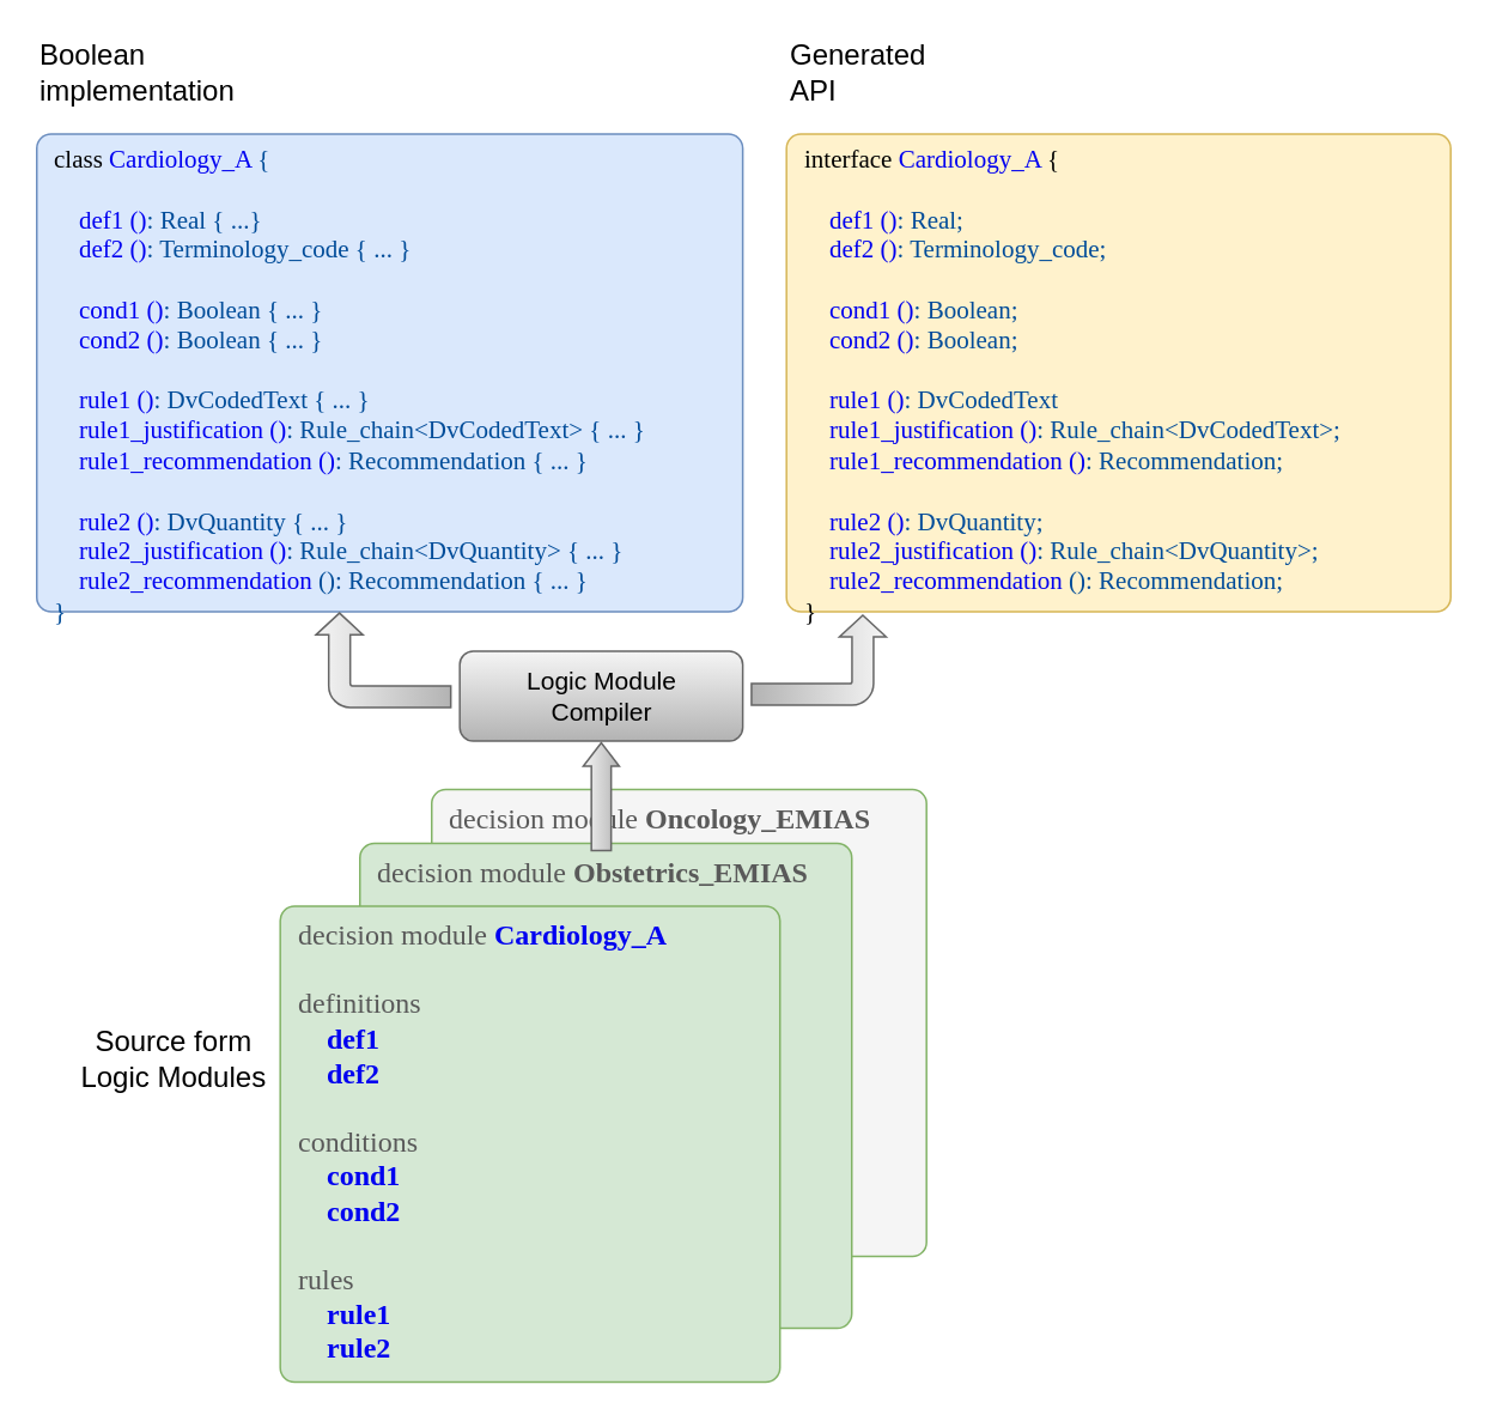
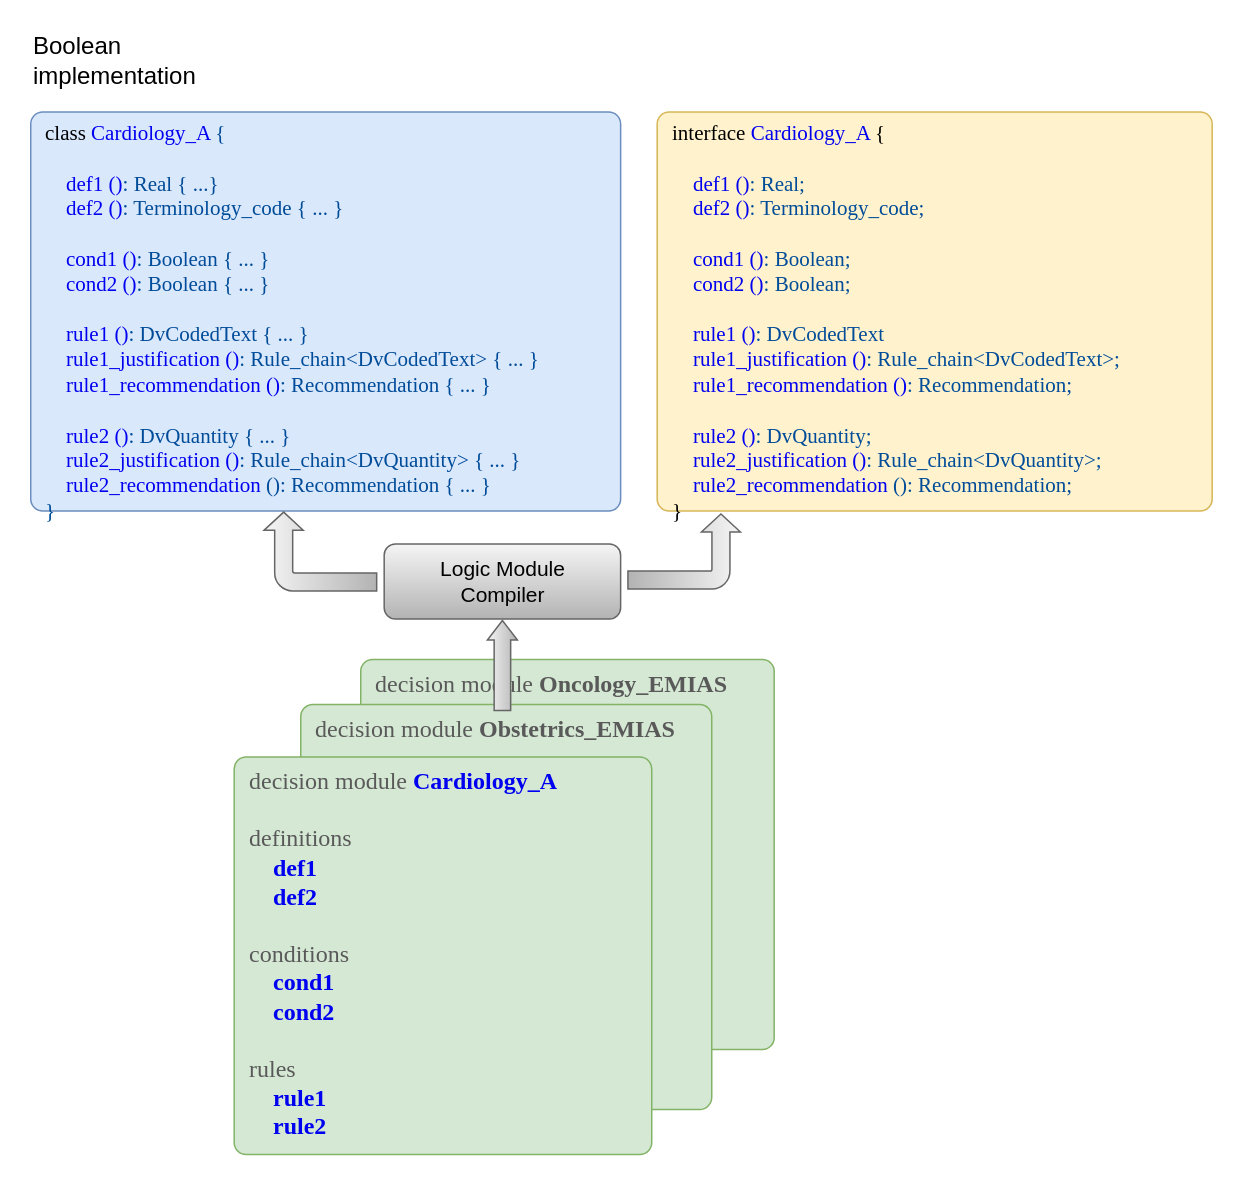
  <mxCell id="0" />
  <mxCell id="1" parent="0" />
- <mxCell id="2" value="&lt;div style=&quot;text-align: center ; font-size: 16px&quot;&gt;decision module&amp;nbsp;&lt;b style=&quot;font-size: 16px&quot;&gt;&lt;font style=&quot;font-size: 16px&quot;&gt;Oncology_EMIAS&lt;/font&gt;&lt;/b&gt;&lt;/div&gt;&lt;font style=&quot;font-size: 16px&quot;&gt;&lt;div style=&quot;text-align: center ; font-size: 16px&quot;&gt;&lt;span style=&quot;font-size: 16px&quot;&gt;&amp;nbsp; &amp;nbsp; &amp;nbsp; &amp;nbsp; &amp;nbsp;&lt;/span&gt;&lt;span style=&quot;font-size: 16px&quot;&gt;&amp;nbsp; &amp;nbsp; &amp;nbsp; &amp;nbsp;&lt;/span&gt;&lt;/div&gt;&lt;/font&gt;" style="rounded=1;whiteSpace=wrap;html=1;fontSize=16;arcSize=3;verticalAlign=top;fillColor=#f5f5f5;strokeColor=#82b366;align=left;spacingLeft=8;fontFamily=Tahoma;fontColor=#595959;" parent="1" vertex="1"><mxGeometry x="240" y="439" width="275.62" height="260" as="geometry" /></mxCell>
+ <mxCell id="2" value="&lt;div style=&quot;text-align: center ; font-size: 16px&quot;&gt;decision module&amp;nbsp;&lt;b style=&quot;font-size: 16px&quot;&gt;&lt;font style=&quot;font-size: 16px&quot;&gt;Oncology_EMIAS&lt;/font&gt;&lt;/b&gt;&lt;/div&gt;&lt;font style=&quot;font-size: 16px&quot;&gt;&lt;div style=&quot;text-align: center ; font-size: 16px&quot;&gt;&lt;span style=&quot;font-size: 16px&quot;&gt;&amp;nbsp; &amp;nbsp; &amp;nbsp; &amp;nbsp; &amp;nbsp;&lt;/span&gt;&lt;span style=&quot;font-size: 16px&quot;&gt;&amp;nbsp; &amp;nbsp; &amp;nbsp; &amp;nbsp;&lt;/span&gt;&lt;/div&gt;&lt;/font&gt;" style="rounded=1;whiteSpace=wrap;html=1;fontSize=16;arcSize=3;verticalAlign=top;fillColor=#d5e8d4;strokeColor=#82b366;align=left;spacingLeft=8;fontFamily=Tahoma;fontColor=#595959;" parent="1" vertex="1"><mxGeometry x="240" y="439" width="275.62" height="260" as="geometry" /></mxCell>
  <mxCell id="3" value="&lt;div style=&quot;text-align: center ; font-size: 16px&quot;&gt;decision module&amp;nbsp;&lt;b style=&quot;font-size: 16px&quot;&gt;&lt;font style=&quot;font-size: 16px&quot;&gt;Obstetrics_EMIAS&lt;/font&gt;&lt;/b&gt;&lt;/div&gt;&lt;font style=&quot;font-size: 16px&quot;&gt;&lt;div style=&quot;text-align: center ; font-size: 16px&quot;&gt;&lt;span style=&quot;font-size: 16px&quot;&gt;&amp;nbsp; &amp;nbsp; &amp;nbsp; &amp;nbsp; &amp;nbsp;&lt;/span&gt;&lt;span style=&quot;font-size: 16px&quot;&gt;&amp;nbsp; &amp;nbsp; &amp;nbsp; &amp;nbsp;&lt;/span&gt;&lt;/div&gt;&lt;/font&gt;" style="rounded=1;whiteSpace=wrap;html=1;fontSize=16;arcSize=3;verticalAlign=top;fillColor=#d5e8d4;strokeColor=#82b366;align=left;spacingLeft=8;fontFamily=Tahoma;fontColor=#595959;" parent="1" vertex="1"><mxGeometry x="200" y="469" width="273.99" height="270" as="geometry" /></mxCell>
  <mxCell id="4" value="&lt;div style=&quot;font-size: 16px&quot;&gt;decision module&amp;nbsp;&lt;b style=&quot;font-size: 16px&quot;&gt;&lt;font style=&quot;font-size: 16px&quot; color=&quot;#0000f0&quot;&gt;Cardiology_A&lt;/font&gt;&lt;/b&gt;&lt;/div&gt;&lt;div style=&quot;font-size: 16px&quot;&gt;&lt;b style=&quot;font-size: 16px&quot;&gt;&lt;font style=&quot;font-size: 16px&quot;&gt;&lt;br&gt;&lt;/font&gt;&lt;/b&gt;&lt;/div&gt;&lt;div&gt;definitions&lt;/div&gt;&lt;div&gt;&lt;b&gt;&amp;nbsp; &amp;nbsp;&amp;nbsp;&lt;font color=&quot;#0000f0&quot;&gt;def1&lt;/font&gt;&lt;/b&gt;&lt;/div&gt;&lt;div&gt;&lt;b&gt;&amp;nbsp; &amp;nbsp;&amp;nbsp;&lt;font color=&quot;#0000f0&quot;&gt;def2&lt;/font&gt;&lt;/b&gt;&lt;/div&gt;&lt;div&gt;&lt;b&gt;&lt;br&gt;&lt;/b&gt;&lt;/div&gt;&lt;div style=&quot;font-size: 16px&quot;&gt;&lt;span style=&quot;font-size: 16px&quot;&gt;&lt;font style=&quot;font-size: 16px&quot;&gt;conditions&lt;/font&gt;&lt;/span&gt;&lt;/div&gt;&lt;div style=&quot;font-size: 16px&quot;&gt;&lt;b style=&quot;font-size: 16px&quot;&gt;&lt;font style=&quot;font-size: 16px&quot;&gt;&amp;nbsp; &amp;nbsp; &lt;font color=&quot;#0000f0&quot;&gt;cond1&lt;/font&gt;&lt;/font&gt;&lt;/b&gt;&lt;/div&gt;&lt;div style=&quot;font-size: 16px&quot;&gt;&lt;b style=&quot;font-size: 16px&quot;&gt;&lt;font style=&quot;font-size: 16px&quot;&gt;&amp;nbsp; &amp;nbsp; &lt;font color=&quot;#0000f0&quot;&gt;cond2&lt;/font&gt;&lt;/font&gt;&lt;/b&gt;&lt;/div&gt;&lt;div style=&quot;font-size: 16px&quot;&gt;&lt;b style=&quot;font-size: 16px&quot;&gt;&lt;font style=&quot;font-size: 16px&quot;&gt;&lt;br&gt;&lt;/font&gt;&lt;/b&gt;&lt;/div&gt;&lt;div style=&quot;font-size: 16px&quot;&gt;&lt;span style=&quot;font-size: 16px&quot;&gt;&lt;font style=&quot;font-size: 16px&quot;&gt;rules&lt;/font&gt;&lt;/span&gt;&lt;/div&gt;&lt;div style=&quot;font-size: 16px&quot;&gt;&lt;b style=&quot;font-size: 16px&quot;&gt;&lt;font style=&quot;font-size: 16px&quot;&gt;&amp;nbsp; &amp;nbsp; &lt;font color=&quot;#0000f0&quot;&gt;rule1&lt;/font&gt;&lt;/font&gt;&lt;/b&gt;&lt;/div&gt;&lt;div style=&quot;font-size: 16px&quot;&gt;&lt;b style=&quot;font-size: 16px&quot;&gt;&lt;font style=&quot;font-size: 16px&quot;&gt;&amp;nbsp; &amp;nbsp; &lt;font color=&quot;#0000f0&quot;&gt;rule2&lt;/font&gt;&lt;/font&gt;&lt;/b&gt;&lt;/div&gt;" style="rounded=1;whiteSpace=wrap;html=1;fontSize=16;arcSize=3;verticalAlign=top;fillColor=#d5e8d4;strokeColor=#82b366;align=left;spacingLeft=8;fontFamily=Tahoma;fontColor=#595959;" parent="1" vertex="1"><mxGeometry x="155.62" y="504" width="278.37" height="265" as="geometry" /></mxCell>
- <mxCell id="5" value="Source form&lt;br&gt;Logic Modules" style="text;html=1;align=center;verticalAlign=middle;resizable=0;points=[];autosize=1;fontColor=#000000;fontSize=16;" parent="1" vertex="1"><mxGeometry x="35.62" y="569" width="120" height="40" as="geometry" /></mxCell>
  <mxCell id="6" value="&lt;div style=&quot;font-size: 14px&quot;&gt;&lt;font color=&quot;#000000&quot;&gt;class&lt;/font&gt;&lt;font color=&quot;#004c99&quot;&gt;&amp;nbsp;&lt;/font&gt;&lt;span style=&quot;font-size: 14px&quot;&gt;&lt;font style=&quot;font-size: 14px&quot;&gt;&lt;font color=&quot;#0000f0&quot;&gt;Cardiology_A&lt;/font&gt;&lt;font color=&quot;#004c99&quot;&gt; {&lt;/font&gt;&lt;/font&gt;&lt;/span&gt;&lt;/div&gt;&lt;div style=&quot;font-size: 14px&quot;&gt;&lt;span style=&quot;font-size: 14px&quot;&gt;&lt;font style=&quot;font-size: 14px&quot; color=&quot;#004c99&quot;&gt;&lt;br style=&quot;font-size: 14px&quot;&gt;&lt;/font&gt;&lt;/span&gt;&lt;/div&gt;&lt;div&gt;&lt;font color=&quot;#004c99&quot;&gt;&amp;nbsp; &amp;nbsp;&amp;nbsp;&lt;/font&gt;&lt;font color=&quot;#0000f0&quot;&gt;def1 ()&lt;/font&gt;&lt;font color=&quot;#004c99&quot;&gt;: Real { ...}&lt;/font&gt;&lt;br&gt;&lt;/div&gt;&lt;div&gt;&lt;font color=&quot;#004c99&quot;&gt;&amp;nbsp; &amp;nbsp;&amp;nbsp;&lt;/font&gt;&lt;font color=&quot;#0000f0&quot;&gt;def2 ()&lt;/font&gt;&lt;font color=&quot;#004c99&quot;&gt;: Terminology_code { ... }&lt;/font&gt;&lt;/div&gt;&lt;div style=&quot;font-size: 14px&quot;&gt;&lt;span style=&quot;font-size: 14px&quot;&gt;&lt;font color=&quot;#004c99&quot;&gt;&lt;br&gt;&lt;/font&gt;&lt;/span&gt;&lt;/div&gt;&lt;div style=&quot;font-size: 14px&quot;&gt;&lt;span style=&quot;font-size: 14px&quot;&gt;&lt;font color=&quot;#004c99&quot;&gt;&amp;nbsp; &amp;nbsp; &lt;/font&gt;&lt;font color=&quot;#0000f0&quot;&gt;cond1 ()&lt;/font&gt;&lt;font color=&quot;#004c99&quot;&gt;: Boolean { ... }&lt;/font&gt;&lt;/span&gt;&lt;br style=&quot;font-size: 14px&quot;&gt;&lt;/div&gt;&lt;div style=&quot;font-size: 14px&quot;&gt;&lt;span style=&quot;font-size: 14px&quot;&gt;&lt;font style=&quot;font-size: 14px&quot;&gt;&lt;font color=&quot;#004c99&quot;&gt;&amp;nbsp; &amp;nbsp; &lt;/font&gt;&lt;font color=&quot;#0000f0&quot;&gt;cond2 ()&lt;/font&gt;&lt;font color=&quot;#004c99&quot;&gt;: Boolean&lt;/font&gt;&lt;/font&gt;&lt;/span&gt;&lt;span style=&quot;color: rgb(0 , 76 , 153)&quot;&gt;&amp;nbsp;{ ... }&lt;/span&gt;&lt;/div&gt;&lt;div style=&quot;font-size: 14px&quot;&gt;&lt;span style=&quot;font-size: 14px&quot;&gt;&lt;font style=&quot;font-size: 14px&quot; color=&quot;#004c99&quot;&gt;&lt;br style=&quot;font-size: 14px&quot;&gt;&lt;/font&gt;&lt;/span&gt;&lt;/div&gt;&lt;div style=&quot;font-size: 14px&quot;&gt;&lt;span style=&quot;font-size: 14px&quot;&gt;&lt;font color=&quot;#004c99&quot;&gt;&amp;nbsp; &amp;nbsp; &lt;/font&gt;&lt;font color=&quot;#0000f0&quot;&gt;rule1 ()&lt;/font&gt;&lt;font color=&quot;#004c99&quot;&gt;: DvCodedText { ... }&lt;/font&gt;&lt;/span&gt;&lt;br style=&quot;font-size: 14px&quot;&gt;&lt;/div&gt;&lt;div style=&quot;font-size: 14px&quot;&gt;&lt;div&gt;&lt;font color=&quot;#004c99&quot;&gt;&amp;nbsp; &amp;nbsp;&amp;nbsp;&lt;/font&gt;&lt;font color=&quot;#0000f0&quot;&gt;rule1_justification ()&lt;/font&gt;&lt;font color=&quot;#004c99&quot;&gt;: Rule_chain&amp;lt;DvCodedText&amp;gt; { ... }&lt;/font&gt;&lt;/div&gt;&lt;/div&gt;&lt;div style=&quot;font-size: 14px&quot;&gt;&lt;span style=&quot;font-size: 14px&quot;&gt;&lt;font color=&quot;#004c99&quot;&gt;&amp;nbsp; &amp;nbsp; &lt;/font&gt;&lt;font color=&quot;#0000f0&quot;&gt;rule1_recommendation ()&lt;/font&gt;&lt;font color=&quot;#004c99&quot;&gt;: Recommendation { ... }&lt;/font&gt;&lt;/span&gt;&lt;/div&gt;&lt;div style=&quot;font-size: 14px&quot;&gt;&lt;span style=&quot;font-size: 14px&quot;&gt;&lt;font color=&quot;#004c99&quot;&gt;&lt;br&gt;&lt;/font&gt;&lt;/span&gt;&lt;/div&gt;&lt;div style=&quot;font-size: 14px&quot;&gt;&lt;span style=&quot;font-size: 14px&quot;&gt;&lt;font style=&quot;font-size: 14px&quot; color=&quot;#004c99&quot;&gt;&amp;nbsp; &amp;nbsp; &lt;/font&gt;&lt;font style=&quot;font-size: 14px&quot; color=&quot;#0000f0&quot;&gt;rule2 ()&lt;/font&gt;&lt;font style=&quot;font-size: 14px&quot; color=&quot;#004c99&quot;&gt;: DvQuantity&amp;nbsp;&lt;/font&gt;&lt;font style=&quot;font-size: 14px&quot; color=&quot;#004c99&quot;&gt;{ ... }&lt;/font&gt;&lt;/span&gt;&lt;/div&gt;&lt;div style=&quot;font-size: 14px&quot;&gt;&lt;div&gt;&lt;font color=&quot;#004c99&quot;&gt;&amp;nbsp; &amp;nbsp;&amp;nbsp;&lt;/font&gt;&lt;font color=&quot;#0000f0&quot;&gt;rule2_justification ()&lt;/font&gt;&lt;font color=&quot;#004c99&quot;&gt;: Rule_chain&amp;lt;DvQuantity&amp;gt; { ... }&lt;/font&gt;&lt;/div&gt;&lt;/div&gt;&lt;div style=&quot;font-size: 14px&quot;&gt;&lt;div&gt;&lt;font color=&quot;#004c99&quot;&gt;&amp;nbsp; &amp;nbsp; &lt;/font&gt;&lt;font color=&quot;#0000f0&quot;&gt;rule2_recommendation&lt;/font&gt;&lt;font color=&quot;#004c99&quot;&gt; (): Recommendation { ... }&lt;/font&gt;&lt;/div&gt;&lt;div&gt;&lt;font color=&quot;#004c99&quot;&gt;}&lt;/font&gt;&lt;/div&gt;&lt;/div&gt;" style="rounded=1;whiteSpace=wrap;html=1;fontSize=14;arcSize=3;verticalAlign=top;fillColor=#dae8fc;strokeColor=#6c8ebf;align=left;spacingLeft=8;fontFamily=Tahoma;fontStyle=0" parent="1" vertex="1"><mxGeometry x="20" y="74" width="393.25" height="266" as="geometry" /></mxCell>
  <mxCell id="7" value="&lt;div style=&quot;font-size: 14px&quot;&gt;&lt;font color=&quot;#000000&quot;&gt;interface&lt;/font&gt;&lt;font color=&quot;#004c99&quot;&gt;&amp;nbsp;&lt;/font&gt;&lt;span style=&quot;font-size: 14px&quot;&gt;&lt;font style=&quot;font-size: 14px&quot;&gt;&lt;font color=&quot;#0000f0&quot;&gt;Cardiology_A&lt;/font&gt;&lt;font color=&quot;#004c99&quot;&gt; &lt;/font&gt;{&lt;/font&gt;&lt;/span&gt;&lt;/div&gt;&lt;div style=&quot;font-size: 14px&quot;&gt;&lt;span style=&quot;font-size: 14px&quot;&gt;&lt;font style=&quot;font-size: 14px&quot; color=&quot;#004c99&quot;&gt;&lt;br style=&quot;font-size: 14px&quot;&gt;&lt;/font&gt;&lt;/span&gt;&lt;/div&gt;&lt;div&gt;&lt;font color=&quot;#004c99&quot;&gt;&amp;nbsp; &amp;nbsp;&amp;nbsp;&lt;/font&gt;&lt;font color=&quot;#0000f0&quot;&gt;def1 ()&lt;/font&gt;&lt;font color=&quot;#004c99&quot;&gt;: Real;&lt;/font&gt;&lt;br&gt;&lt;/div&gt;&lt;div&gt;&lt;font color=&quot;#004c99&quot;&gt;&amp;nbsp; &amp;nbsp;&amp;nbsp;&lt;/font&gt;&lt;font color=&quot;#0000f0&quot;&gt;def2 ()&lt;/font&gt;&lt;font color=&quot;#004c99&quot;&gt;: Terminology_code;&lt;/font&gt;&lt;/div&gt;&lt;div style=&quot;font-size: 14px&quot;&gt;&lt;span style=&quot;font-size: 14px&quot;&gt;&lt;font color=&quot;#004c99&quot;&gt;&lt;br&gt;&lt;/font&gt;&lt;/span&gt;&lt;/div&gt;&lt;div style=&quot;font-size: 14px&quot;&gt;&lt;span style=&quot;font-size: 14px&quot;&gt;&lt;font color=&quot;#004c99&quot;&gt;&amp;nbsp; &amp;nbsp; &lt;/font&gt;&lt;font color=&quot;#0000f0&quot;&gt;cond1 ()&lt;/font&gt;&lt;font color=&quot;#004c99&quot;&gt;: Boolean;&lt;/font&gt;&lt;/span&gt;&lt;br style=&quot;font-size: 14px&quot;&gt;&lt;/div&gt;&lt;div style=&quot;font-size: 14px&quot;&gt;&lt;span style=&quot;font-size: 14px&quot;&gt;&lt;font style=&quot;font-size: 14px&quot;&gt;&lt;font color=&quot;#004c99&quot;&gt;&amp;nbsp; &amp;nbsp; &lt;/font&gt;&lt;font color=&quot;#0000f0&quot;&gt;cond2 ()&lt;/font&gt;&lt;font color=&quot;#004c99&quot;&gt;: Boolean;&lt;/font&gt;&lt;/font&gt;&lt;/span&gt;&lt;/div&gt;&lt;div style=&quot;font-size: 14px&quot;&gt;&lt;span style=&quot;font-size: 14px&quot;&gt;&lt;font style=&quot;font-size: 14px&quot; color=&quot;#004c99&quot;&gt;&lt;br style=&quot;font-size: 14px&quot;&gt;&lt;/font&gt;&lt;/span&gt;&lt;/div&gt;&lt;div style=&quot;font-size: 14px&quot;&gt;&lt;span style=&quot;font-size: 14px&quot;&gt;&lt;font color=&quot;#004c99&quot;&gt;&amp;nbsp; &amp;nbsp; &lt;/font&gt;&lt;font color=&quot;#0000f0&quot;&gt;rule1 ()&lt;/font&gt;&lt;font color=&quot;#004c99&quot;&gt;: DvCodedText&lt;/font&gt;&lt;/span&gt;&lt;br style=&quot;font-size: 14px&quot;&gt;&lt;/div&gt;&lt;div style=&quot;font-size: 14px&quot;&gt;&lt;div&gt;&lt;font color=&quot;#004c99&quot;&gt;&amp;nbsp; &amp;nbsp;&amp;nbsp;&lt;/font&gt;&lt;font color=&quot;#0000f0&quot;&gt;rule1_justification ()&lt;/font&gt;&lt;font color=&quot;#004c99&quot;&gt;: Rule_chain&amp;lt;DvCodedText&amp;gt;;&lt;/font&gt;&lt;/div&gt;&lt;/div&gt;&lt;div style=&quot;font-size: 14px&quot;&gt;&lt;span style=&quot;font-size: 14px&quot;&gt;&lt;font color=&quot;#004c99&quot;&gt;&amp;nbsp; &amp;nbsp; &lt;/font&gt;&lt;font color=&quot;#0000f0&quot;&gt;rule1_recommendation ()&lt;/font&gt;&lt;font color=&quot;#004c99&quot;&gt;: Recommendation;&lt;/font&gt;&lt;/span&gt;&lt;/div&gt;&lt;div style=&quot;font-size: 14px&quot;&gt;&lt;span style=&quot;font-size: 14px&quot;&gt;&lt;font color=&quot;#004c99&quot;&gt;&lt;br&gt;&lt;/font&gt;&lt;/span&gt;&lt;/div&gt;&lt;div style=&quot;font-size: 14px&quot;&gt;&lt;span style=&quot;font-size: 14px&quot;&gt;&lt;font style=&quot;font-size: 14px&quot; color=&quot;#004c99&quot;&gt;&amp;nbsp; &amp;nbsp; &lt;/font&gt;&lt;font style=&quot;font-size: 14px&quot; color=&quot;#0000f0&quot;&gt;rule2 ()&lt;/font&gt;&lt;font style=&quot;font-size: 14px&quot; color=&quot;#004c99&quot;&gt;: DvQuantity;&lt;/font&gt;&lt;/span&gt;&lt;/div&gt;&lt;div style=&quot;font-size: 14px&quot;&gt;&lt;div&gt;&lt;font color=&quot;#004c99&quot;&gt;&amp;nbsp; &amp;nbsp;&amp;nbsp;&lt;/font&gt;&lt;font color=&quot;#0000f0&quot;&gt;rule2_justification ()&lt;/font&gt;&lt;font color=&quot;#004c99&quot;&gt;: Rule_chain&amp;lt;DvQuantity&amp;gt;;&lt;/font&gt;&lt;/div&gt;&lt;/div&gt;&lt;div style=&quot;font-size: 14px&quot;&gt;&lt;div&gt;&lt;font color=&quot;#004c99&quot;&gt;&amp;nbsp; &amp;nbsp; &lt;/font&gt;&lt;font color=&quot;#0000f0&quot;&gt;rule2_recommendation&lt;/font&gt;&lt;font color=&quot;#004c99&quot;&gt; (): Recommendation;&lt;/font&gt;&lt;/div&gt;&lt;div&gt;}&lt;/div&gt;&lt;/div&gt;" style="rounded=1;whiteSpace=wrap;html=1;fontSize=14;arcSize=3;verticalAlign=top;fillColor=#fff2cc;strokeColor=#d6b656;align=left;spacingLeft=8;fontFamily=Tahoma;fontStyle=0;" parent="1" vertex="1"><mxGeometry x="437.62" y="74" width="370" height="266" as="geometry" /></mxCell>
  <mxCell id="8" value="Logic Module&lt;br&gt;Compiler" style="whiteSpace=wrap;html=1;fontSize=14;gradientColor=#b3b3b3;fillColor=#f5f5f5;strokeColor=#666666;rounded=1;" parent="1" vertex="1"><mxGeometry x="255.62" y="362" width="157.63" height="50" as="geometry" /></mxCell>
  <mxCell id="9" value="" style="html=1;shadow=0;dashed=0;align=center;verticalAlign=middle;shape=mxgraph.arrows2.arrow;dy=0.45;dx=13;direction=north;notch=0;fontSize=14;fillColor=#f5f5f5;strokeColor=#666666;gradientColor=#b3b3b3;" parent="1" vertex="1"><mxGeometry x="324.44" y="413" width="20" height="60" as="geometry" /></mxCell>
  <mxCell id="10" value="" style="html=1;shadow=0;dashed=0;align=center;verticalAlign=middle;shape=mxgraph.arrows2.bendArrow;dy=6;dx=12;notch=0;arrowHead=26;rounded=1;fontSize=14;rotation=-90;gradientColor=#b3b3b3;fillColor=#f5f5f5;strokeColor=#666666;" parent="1" vertex="1"><mxGeometry x="186.87" y="329.5" width="52.5" height="75" as="geometry" /></mxCell>
  <mxCell id="11" value="" style="html=1;shadow=0;dashed=0;align=center;verticalAlign=middle;shape=mxgraph.arrows2.bendArrow;dy=6;dx=12;notch=0;arrowHead=26;rounded=1;fontSize=14;rotation=-90;gradientColor=#b3b3b3;fillColor=#f5f5f5;strokeColor=#666666;flipH=0;flipV=1;" parent="1" vertex="1"><mxGeometry x="430.62" y="329.5" width="50" height="75" as="geometry" /></mxCell>
  <mxCell id="12" value="Boolean&lt;br&gt;implementation" style="text;html=1;align=left;verticalAlign=middle;resizable=0;points=[];autosize=1;fontColor=#000000;fontSize=16;" parent="1" vertex="1"><mxGeometry x="20" y="20" width="120" height="40" as="geometry" /></mxCell>
- <mxCell id="13" value="Generated&lt;br&gt;API" style="text;html=1;align=left;verticalAlign=middle;resizable=0;points=[];autosize=1;fontColor=#000000;fontSize=16;" parent="1" vertex="1"><mxGeometry x="437.62" y="20" width="90" height="40" as="geometry" /></mxCell>
